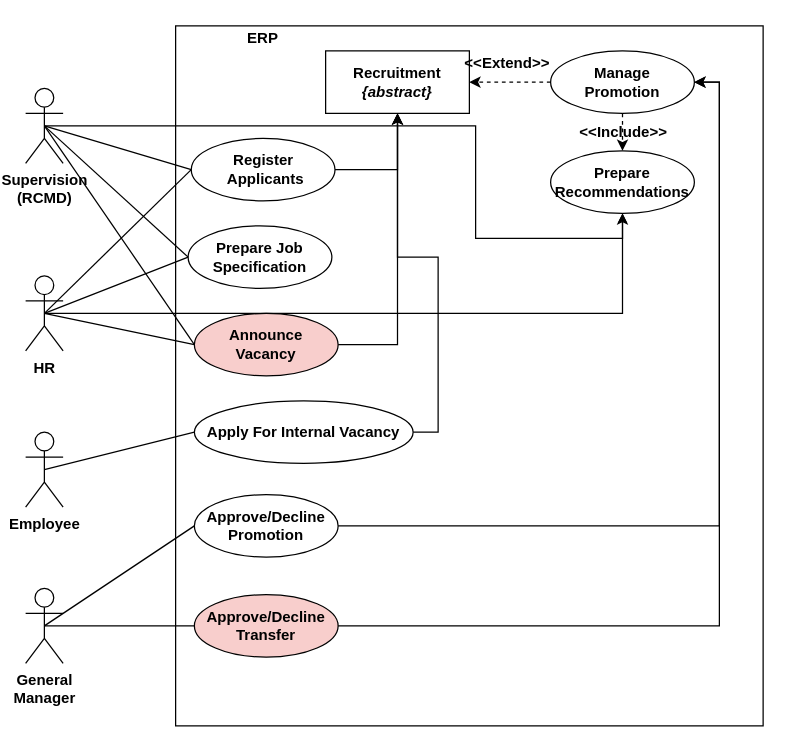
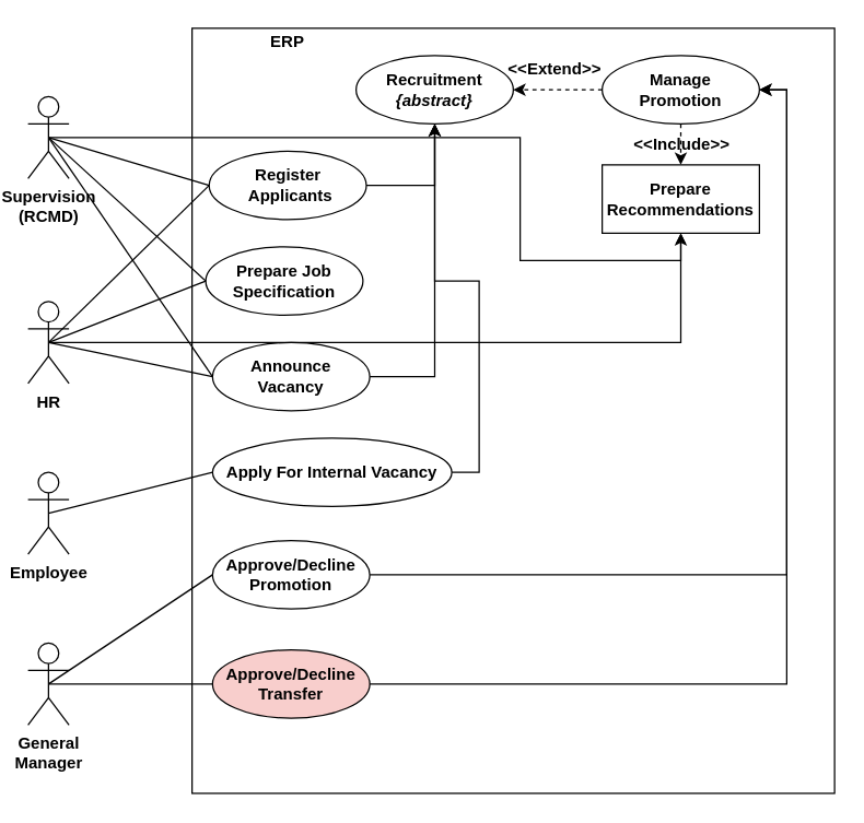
  <mxCell id="0" />
  <mxCell id="1" parent="0" />
  <mxCell id="2" value="HR" style="shape=umlActor;verticalLabelPosition=bottom;labelBackgroundColor=#ffffff;verticalAlign=top;html=1;outlineConnect=0;fontStyle=1" vertex="1" parent="1"><mxGeometry x="20" y="220" width="30" height="60" as="geometry" /></mxCell>
  <mxCell id="3" value="" style="rounded=0;whiteSpace=wrap;html=1;" vertex="1" parent="1"><mxGeometry x="140" y="20" width="470" height="560" as="geometry" /></mxCell>
  <mxCell id="4" value="ERP" style="text;html=1;strokeColor=none;fillColor=none;align=center;verticalAlign=middle;whiteSpace=wrap;rounded=0;fontStyle=1" vertex="1" parent="1"><mxGeometry x="150" y="20" width="120" height="20" as="geometry" /></mxCell>
- <mxCell id="5" value="Recruitment&lt;br&gt;&lt;span style=&quot;font-style: italic;&quot;&gt;{abstract}&lt;/span&gt;" style="whiteSpace=wrap;html=1;fontStyle=1;align=center;horizontal=1;labelBackgroundColor=none;labelBorderColor=none;shadow=0;rounded=0;" vertex="1" parent="1"><mxGeometry x="260" y="40" width="115" height="50" as="geometry" /></mxCell>
+ <mxCell id="5" value="Recruitment&lt;br&gt;&lt;span style=&quot;font-style: italic;&quot;&gt;{abstract}&lt;/span&gt;" style="ellipse;whiteSpace=wrap;html=1;fontStyle=1;align=center;horizontal=1;labelBackgroundColor=none;labelBorderColor=none;shadow=0;" vertex="1" parent="1"><mxGeometry x="260" y="40" width="115" height="50" as="geometry" /></mxCell>
  <mxCell id="6" style="edgeStyle=orthogonalEdgeStyle;rounded=0;orthogonalLoop=1;jettySize=auto;html=1;exitX=1;exitY=0.5;exitDx=0;exitDy=0;entryX=0.5;entryY=1;entryDx=0;entryDy=0;" edge="1" parent="1" source="7" target="5"><mxGeometry relative="1" as="geometry" /></mxCell>
  <mxCell id="7" value="Register&lt;br&gt;&amp;nbsp;Applicants" style="ellipse;whiteSpace=wrap;html=1;fontStyle=1;align=center;horizontal=1;labelBackgroundColor=none;labelBorderColor=none;shadow=0;" vertex="1" parent="1"><mxGeometry x="152.5" y="110" width="115" height="50" as="geometry" /></mxCell>
  <mxCell id="8" value="Prepare Job&lt;br&gt;Specification" style="ellipse;whiteSpace=wrap;html=1;fontStyle=1;align=center;horizontal=1;labelBackgroundColor=none;labelBorderColor=none;shadow=0;" vertex="1" parent="1"><mxGeometry x="150" y="180" width="115" height="50" as="geometry" /></mxCell>
  <mxCell id="9" style="edgeStyle=orthogonalEdgeStyle;rounded=0;orthogonalLoop=1;jettySize=auto;html=1;exitX=1;exitY=0.5;exitDx=0;exitDy=0;entryX=0.5;entryY=1;entryDx=0;entryDy=0;" edge="1" parent="1" source="10" target="5"><mxGeometry relative="1" as="geometry" /></mxCell>
- <mxCell id="10" value="Announce&lt;br&gt;Vacancy" style="ellipse;whiteSpace=wrap;html=1;fontStyle=1;align=center;horizontal=1;labelBackgroundColor=none;labelBorderColor=none;shadow=0;fillColor=#f8cecc;" vertex="1" parent="1"><mxGeometry x="155" y="250" width="115" height="50" as="geometry" /></mxCell>
+ <mxCell id="10" value="Announce&lt;br&gt;Vacancy" style="ellipse;whiteSpace=wrap;html=1;fontStyle=1;align=center;horizontal=1;labelBackgroundColor=none;labelBorderColor=none;shadow=0;" vertex="1" parent="1"><mxGeometry x="155" y="250" width="115" height="50" as="geometry" /></mxCell>
  <mxCell id="11" style="edgeStyle=orthogonalEdgeStyle;rounded=0;orthogonalLoop=1;jettySize=auto;html=1;exitX=1;exitY=0.5;exitDx=0;exitDy=0;entryX=1;entryY=0.5;entryDx=0;entryDy=0;" edge="1" parent="1" source="12" target="23"><mxGeometry relative="1" as="geometry" /></mxCell>
  <mxCell id="12" value="Approve/Decline&lt;br&gt;Promotion" style="ellipse;whiteSpace=wrap;html=1;fontStyle=1;align=center;horizontal=1;labelBackgroundColor=none;labelBorderColor=none;shadow=0;" vertex="1" parent="1"><mxGeometry x="155" y="395" width="115" height="50" as="geometry" /></mxCell>
  <mxCell id="13" style="edgeStyle=orthogonalEdgeStyle;rounded=0;orthogonalLoop=1;jettySize=auto;html=1;exitX=1;exitY=0.5;exitDx=0;exitDy=0;entryX=1;entryY=0.5;entryDx=0;entryDy=0;" edge="1" parent="1" source="14" target="23"><mxGeometry relative="1" as="geometry" /></mxCell>
  <mxCell id="14" value="Approve/Decline&lt;br&gt;Transfer" style="ellipse;whiteSpace=wrap;html=1;fontStyle=1;align=center;horizontal=1;labelBackgroundColor=none;labelBorderColor=none;shadow=0;fillColor=#f8cecc;" vertex="1" parent="1"><mxGeometry x="155" y="475" width="115" height="50" as="geometry" /></mxCell>
  <mxCell id="15" value="" style="endArrow=none;html=1;entryX=0;entryY=0.5;entryDx=0;entryDy=0;exitX=0.5;exitY=0.5;exitDx=0;exitDy=0;exitPerimeter=0;" edge="1" parent="1" target="7" source="20"><mxGeometry width="50" height="50" relative="1" as="geometry"><mxPoint x="35" y="160" as="sourcePoint" /><mxPoint x="70" y="420" as="targetPoint" /></mxGeometry></mxCell>
  <mxCell id="16" style="edgeStyle=orthogonalEdgeStyle;rounded=0;orthogonalLoop=1;jettySize=auto;html=1;exitX=1;exitY=0.5;exitDx=0;exitDy=0;entryX=0.5;entryY=1;entryDx=0;entryDy=0;" edge="1" parent="1" source="17" target="5"><mxGeometry relative="1" as="geometry" /></mxCell>
  <mxCell id="17" value="Apply For Internal Vacancy" style="ellipse;whiteSpace=wrap;html=1;fontStyle=1;labelBackgroundColor=none;labelBorderColor=none;" vertex="1" parent="1"><mxGeometry x="155" y="320" width="175" height="50" as="geometry" /></mxCell>
  <mxCell id="18" style="edgeStyle=none;orthogonalLoop=1;jettySize=auto;html=1;exitX=0.5;exitY=0.5;exitDx=0;exitDy=0;exitPerimeter=0;entryX=0;entryY=0.5;entryDx=0;entryDy=0;endArrow=none;" edge="1" parent="1" source="2" target="7"><mxGeometry relative="1" as="geometry" /></mxCell>
  <mxCell id="19" style="edgeStyle=orthogonalEdgeStyle;rounded=0;orthogonalLoop=1;jettySize=auto;html=1;exitX=0.5;exitY=0.5;exitDx=0;exitDy=0;exitPerimeter=0;entryX=0.5;entryY=1;entryDx=0;entryDy=0;" edge="1" parent="1" source="20" target="25"><mxGeometry relative="1" as="geometry"><Array as="points"><mxPoint x="380" y="100" /><mxPoint x="380" y="190" /><mxPoint x="498" y="190" /></Array></mxGeometry></mxCell>
  <mxCell id="20" value="Supervision&lt;br&gt;(RCMD)" style="shape=umlActor;verticalLabelPosition=bottom;labelBackgroundColor=#ffffff;verticalAlign=top;html=1;outlineConnect=0;fontStyle=1" vertex="1" parent="1"><mxGeometry x="20" y="70" width="30" height="60" as="geometry" /></mxCell>
  <mxCell id="21" value="Employee" style="shape=umlActor;verticalLabelPosition=bottom;labelBackgroundColor=#ffffff;verticalAlign=top;html=1;outlineConnect=0;fontStyle=1" vertex="1" parent="1"><mxGeometry x="20" y="345" width="30" height="60" as="geometry" /></mxCell>
  <mxCell id="22" style="edgeStyle=none;orthogonalLoop=1;jettySize=auto;html=1;exitX=0.5;exitY=0.5;exitDx=0;exitDy=0;exitPerimeter=0;entryX=0;entryY=0.5;entryDx=0;entryDy=0;endArrow=none;" edge="1" parent="1" source="21" target="17"><mxGeometry relative="1" as="geometry"><mxPoint x="45" y="280" as="sourcePoint" /><mxPoint x="165" y="515" as="targetPoint" /></mxGeometry></mxCell>
  <mxCell id="23" value="Manage&lt;br&gt;Promotion&lt;br&gt;" style="ellipse;whiteSpace=wrap;html=1;fontStyle=1;align=center;horizontal=1;labelBackgroundColor=none;labelBorderColor=none;shadow=0;" vertex="1" parent="1"><mxGeometry x="440" y="40" width="115" height="50" as="geometry" /></mxCell>
  <mxCell id="24" value="&amp;lt;&amp;lt;Extend&amp;gt;&amp;gt;" style="html=1;verticalAlign=middle;fontSize=12;fontStyle=1;fillColor=#ffffff;labelBackgroundColor=none;labelBorderColor=none;exitX=0;exitY=0.5;exitDx=0;exitDy=0;dashed=1;entryX=1;entryY=0.5;entryDx=0;entryDy=0;" edge="1" parent="1" source="23" target="5"><mxGeometry x="0.091" y="-15" relative="1" as="geometry"><mxPoint x="1570" y="340" as="sourcePoint" /><mxPoint x="1590.571" y="295" as="targetPoint" /><Array as="points" /><mxPoint as="offset" /></mxGeometry></mxCell>
- <mxCell id="25" value="Prepare Recommendations" style="ellipse;whiteSpace=wrap;html=1;fontStyle=1;align=center;horizontal=1;labelBackgroundColor=none;labelBorderColor=none;shadow=0;" vertex="1" parent="1"><mxGeometry x="440" y="120" width="115" height="50" as="geometry" /></mxCell>
+ <mxCell id="25" value="Prepare Recommendations" style="whiteSpace=wrap;html=1;fontStyle=1;align=center;horizontal=1;labelBackgroundColor=none;labelBorderColor=none;shadow=0;rounded=0;" vertex="1" parent="1"><mxGeometry x="440" y="120" width="115" height="50" as="geometry" /></mxCell>
  <mxCell id="26" value="&amp;lt;&amp;lt;Include&amp;gt;&amp;gt;" style="html=1;verticalAlign=middle;fontSize=12;fontStyle=1;fillColor=#ffffff;labelBackgroundColor=none;labelBorderColor=none;exitX=0.5;exitY=1;exitDx=0;exitDy=0;dashed=1;entryX=0.5;entryY=0;entryDx=0;entryDy=0;" edge="1" parent="1" source="23" target="25"><mxGeometry relative="1" as="geometry"><mxPoint x="222.5" y="540" as="sourcePoint" /><mxPoint x="222.5" y="580" as="targetPoint" /><Array as="points" /></mxGeometry></mxCell>
  <mxCell id="27" value="General&lt;br&gt;Manager" style="shape=umlActor;verticalLabelPosition=bottom;labelBackgroundColor=#ffffff;verticalAlign=top;html=1;outlineConnect=0;fontStyle=1" vertex="1" parent="1"><mxGeometry x="20" y="470" width="30" height="60" as="geometry" /></mxCell>
  <mxCell id="28" style="edgeStyle=none;orthogonalLoop=1;jettySize=auto;html=1;exitX=0.5;exitY=0.5;exitDx=0;exitDy=0;exitPerimeter=0;entryX=0;entryY=0.5;entryDx=0;entryDy=0;endArrow=none;" edge="1" parent="1" source="20" target="8"><mxGeometry relative="1" as="geometry"><mxPoint x="45" y="270" as="sourcePoint" /><mxPoint x="162.5" y="145" as="targetPoint" /></mxGeometry></mxCell>
  <mxCell id="29" style="edgeStyle=none;orthogonalLoop=1;jettySize=auto;html=1;exitX=0.5;exitY=0.5;exitDx=0;exitDy=0;exitPerimeter=0;entryX=0;entryY=0.5;entryDx=0;entryDy=0;endArrow=none;" edge="1" parent="1" source="2" target="8"><mxGeometry relative="1" as="geometry"><mxPoint x="45" y="110" as="sourcePoint" /><mxPoint x="160" y="215" as="targetPoint" /></mxGeometry></mxCell>
  <mxCell id="30" style="edgeStyle=none;orthogonalLoop=1;jettySize=auto;html=1;exitX=0.5;exitY=0.5;exitDx=0;exitDy=0;exitPerimeter=0;entryX=0;entryY=0.5;entryDx=0;entryDy=0;endArrow=none;" edge="1" parent="1" source="2" target="10"><mxGeometry relative="1" as="geometry"><mxPoint x="45" y="270" as="sourcePoint" /><mxPoint x="160" y="215" as="targetPoint" /></mxGeometry></mxCell>
  <mxCell id="31" style="edgeStyle=none;orthogonalLoop=1;jettySize=auto;html=1;exitX=0.5;exitY=0.5;exitDx=0;exitDy=0;exitPerimeter=0;entryX=0;entryY=0.5;entryDx=0;entryDy=0;endArrow=none;" edge="1" parent="1" source="20" target="10"><mxGeometry relative="1" as="geometry"><mxPoint x="45" y="270" as="sourcePoint" /><mxPoint x="165" y="285" as="targetPoint" /></mxGeometry></mxCell>
  <mxCell id="32" style="edgeStyle=none;orthogonalLoop=1;jettySize=auto;html=1;exitX=0.5;exitY=0.5;exitDx=0;exitDy=0;exitPerimeter=0;entryX=0;entryY=0.5;entryDx=0;entryDy=0;endArrow=none;" edge="1" parent="1" source="27" target="14"><mxGeometry relative="1" as="geometry"><mxPoint x="45" y="385" as="sourcePoint" /><mxPoint x="165" y="355" as="targetPoint" /></mxGeometry></mxCell>
  <mxCell id="33" style="edgeStyle=none;orthogonalLoop=1;jettySize=auto;html=1;exitX=0.5;exitY=0.5;exitDx=0;exitDy=0;exitPerimeter=0;entryX=0;entryY=0.5;entryDx=0;entryDy=0;endArrow=none;" edge="1" parent="1" source="27" target="12"><mxGeometry relative="1" as="geometry"><mxPoint x="45" y="510" as="sourcePoint" /><mxPoint x="165" y="510" as="targetPoint" /></mxGeometry></mxCell>
  <mxCell id="34" style="edgeStyle=orthogonalEdgeStyle;rounded=0;orthogonalLoop=1;jettySize=auto;html=1;exitX=0.5;exitY=0.5;exitDx=0;exitDy=0;exitPerimeter=0;entryX=0.5;entryY=1;entryDx=0;entryDy=0;endArrow=open;" edge="1" parent="1" source="2" target="25"><mxGeometry relative="1" as="geometry"><mxPoint x="490" y="170" as="targetPoint" /></mxGeometry></mxCell>
